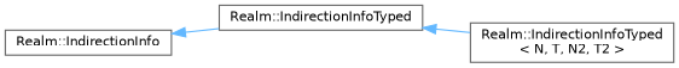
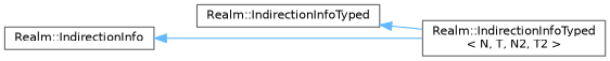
  digraph {
    rankdir=LR
    node [color=grey40 fillcolor=white fontname=Helvetica fontsize=10 shape=box style=filled]
    edge [color=steelblue1 dir=back fontname=Helvetica fontsize=10 labelfontname=Helvetica labelfontsize=10 style=solid]
    n1 [height=0.2 label="Realm::IndirectionInfo" width=0.4]
    n2 [height=0.2 label="Realm::IndirectionInfoTyped" width=0.4]
    n3 [height=0.2 label="Realm::IndirectionInfoTyped\l\< N, T, N2, T2 \>" width=0.4]
-   n1 -> n2
+   n1 -> n3
    n2 -> n3
  }
